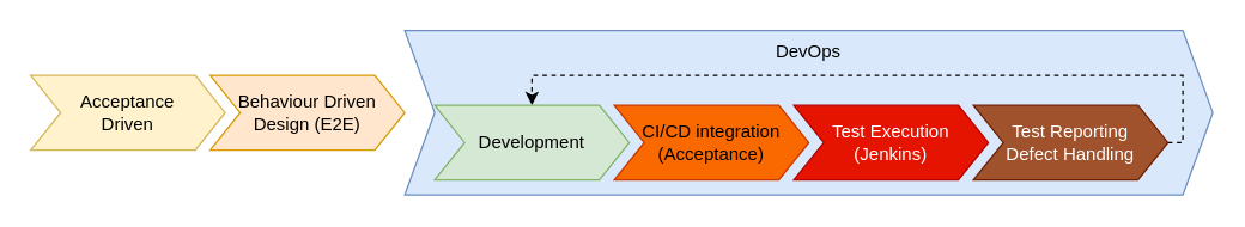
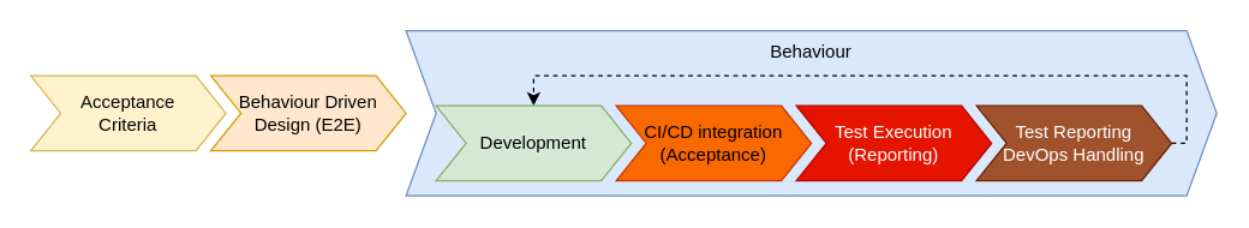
  <mxCell id="0" />
  <mxCell id="1" parent="0" />
- <mxCell id="2" value="DevOps" style="shape=step;perimeter=stepPerimeter;whiteSpace=wrap;html=1;fixedSize=1;size=20;flipV=0;fillColor=#dae8fc;strokeColor=#6c8ebf;verticalAlign=top;" vertex="1" parent="1"><mxGeometry x="270" y="20" width="540" height="110" as="geometry" /></mxCell>
- <mxCell id="3" value="Acceptance&lt;br&gt;Driven" style="shape=step;perimeter=stepPerimeter;whiteSpace=wrap;html=1;fixedSize=1;fillColor=#fff2cc;strokeColor=#d6b656;" vertex="1" parent="1"><mxGeometry x="20" y="50" width="130" height="50" as="geometry" /></mxCell>
+ <mxCell id="2" value="Behaviour" style="shape=step;perimeter=stepPerimeter;whiteSpace=wrap;html=1;fixedSize=1;size=20;flipV=0;fillColor=#dae8fc;strokeColor=#6c8ebf;verticalAlign=top;" vertex="1" parent="1"><mxGeometry x="270" y="20" width="540" height="110" as="geometry" /></mxCell>
+ <mxCell id="3" value="Acceptance&lt;br&gt;Criteria" style="shape=step;perimeter=stepPerimeter;whiteSpace=wrap;html=1;fixedSize=1;fillColor=#fff2cc;strokeColor=#d6b656;" vertex="1" parent="1"><mxGeometry x="20" y="50" width="130" height="50" as="geometry" /></mxCell>
  <mxCell id="4" value="Behaviour Driven Design (E2E)" style="shape=step;perimeter=stepPerimeter;whiteSpace=wrap;html=1;fixedSize=1;fillColor=#ffe6cc;strokeColor=#d79b00;" vertex="1" parent="1"><mxGeometry x="140" y="50" width="130" height="50" as="geometry" /></mxCell>
  <mxCell id="5" value="CI/CD integration&lt;br&gt;(Acceptance)" style="shape=step;perimeter=stepPerimeter;whiteSpace=wrap;html=1;fixedSize=1;fillColor=#fa6800;fontColor=#000000;strokeColor=#C73500;" vertex="1" parent="1"><mxGeometry x="410" y="70" width="130" height="50" as="geometry" /></mxCell>
- <mxCell id="6" value="Test Execution&lt;br&gt;(Jenkins)" style="shape=step;perimeter=stepPerimeter;whiteSpace=wrap;html=1;fixedSize=1;fillColor=#e51400;fontColor=#ffffff;strokeColor=#B20000;" vertex="1" parent="1"><mxGeometry x="530" y="70" width="130" height="50" as="geometry" /></mxCell>
+ <mxCell id="6" value="Test Execution&lt;br&gt;(Reporting)" style="shape=step;perimeter=stepPerimeter;whiteSpace=wrap;html=1;fixedSize=1;fillColor=#e51400;fontColor=#ffffff;strokeColor=#B20000;" vertex="1" parent="1"><mxGeometry x="530" y="70" width="130" height="50" as="geometry" /></mxCell>
  <mxCell id="7" style="edgeStyle=orthogonalEdgeStyle;rounded=0;orthogonalLoop=1;jettySize=auto;html=1;entryX=0.5;entryY=0;entryDx=0;entryDy=0;exitX=1;exitY=0.5;exitDx=0;exitDy=0;dashed=1;" edge="1" parent="1" source="8" target="9"><mxGeometry relative="1" as="geometry"><Array as="points"><mxPoint x="790" y="95" /><mxPoint x="790" y="50" /><mxPoint x="355" y="50" /></Array></mxGeometry></mxCell>
- <mxCell id="8" value="Test Reporting&lt;br&gt;Defect Handling" style="shape=step;perimeter=stepPerimeter;whiteSpace=wrap;html=1;fixedSize=1;fillColor=#a0522d;fontColor=#ffffff;strokeColor=#6D1F00;" vertex="1" parent="1"><mxGeometry x="650" y="70" width="130" height="50" as="geometry" /></mxCell>
+ <mxCell id="8" value="Test Reporting&lt;br&gt;DevOps Handling" style="shape=step;perimeter=stepPerimeter;whiteSpace=wrap;html=1;fixedSize=1;fillColor=#a0522d;fontColor=#ffffff;strokeColor=#6D1F00;" vertex="1" parent="1"><mxGeometry x="650" y="70" width="130" height="50" as="geometry" /></mxCell>
  <mxCell id="9" value="Development" style="shape=step;perimeter=stepPerimeter;whiteSpace=wrap;html=1;fixedSize=1;fillColor=#d5e8d4;strokeColor=#82b366;" vertex="1" parent="1"><mxGeometry x="290" y="70" width="130" height="50" as="geometry" /></mxCell>
